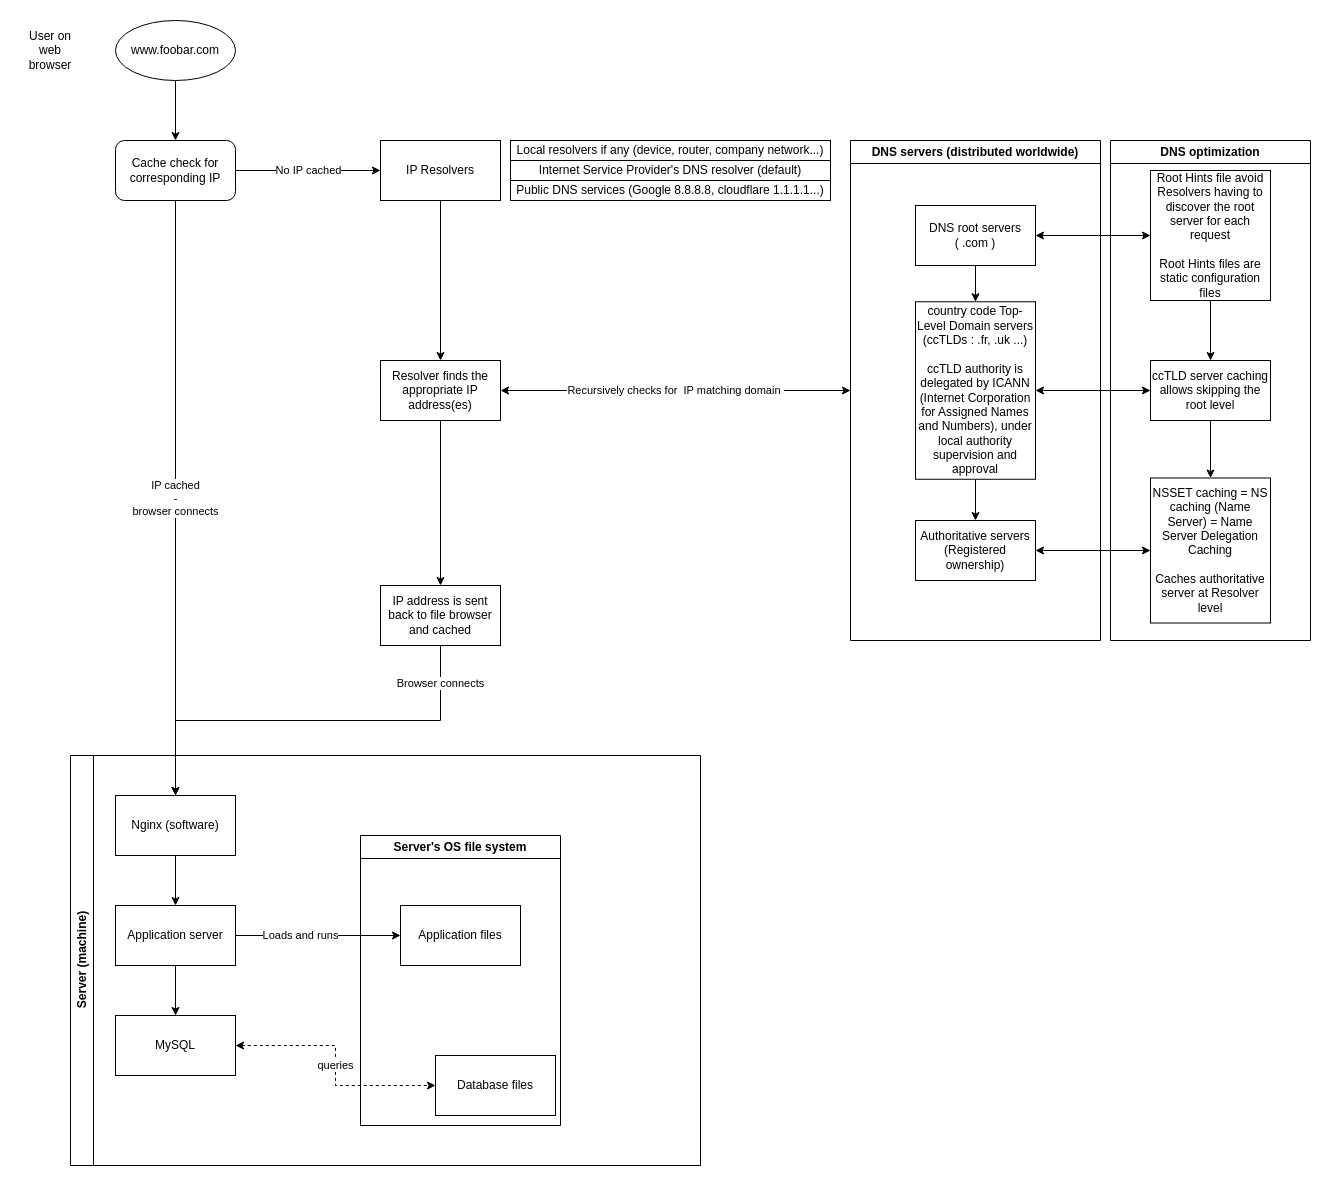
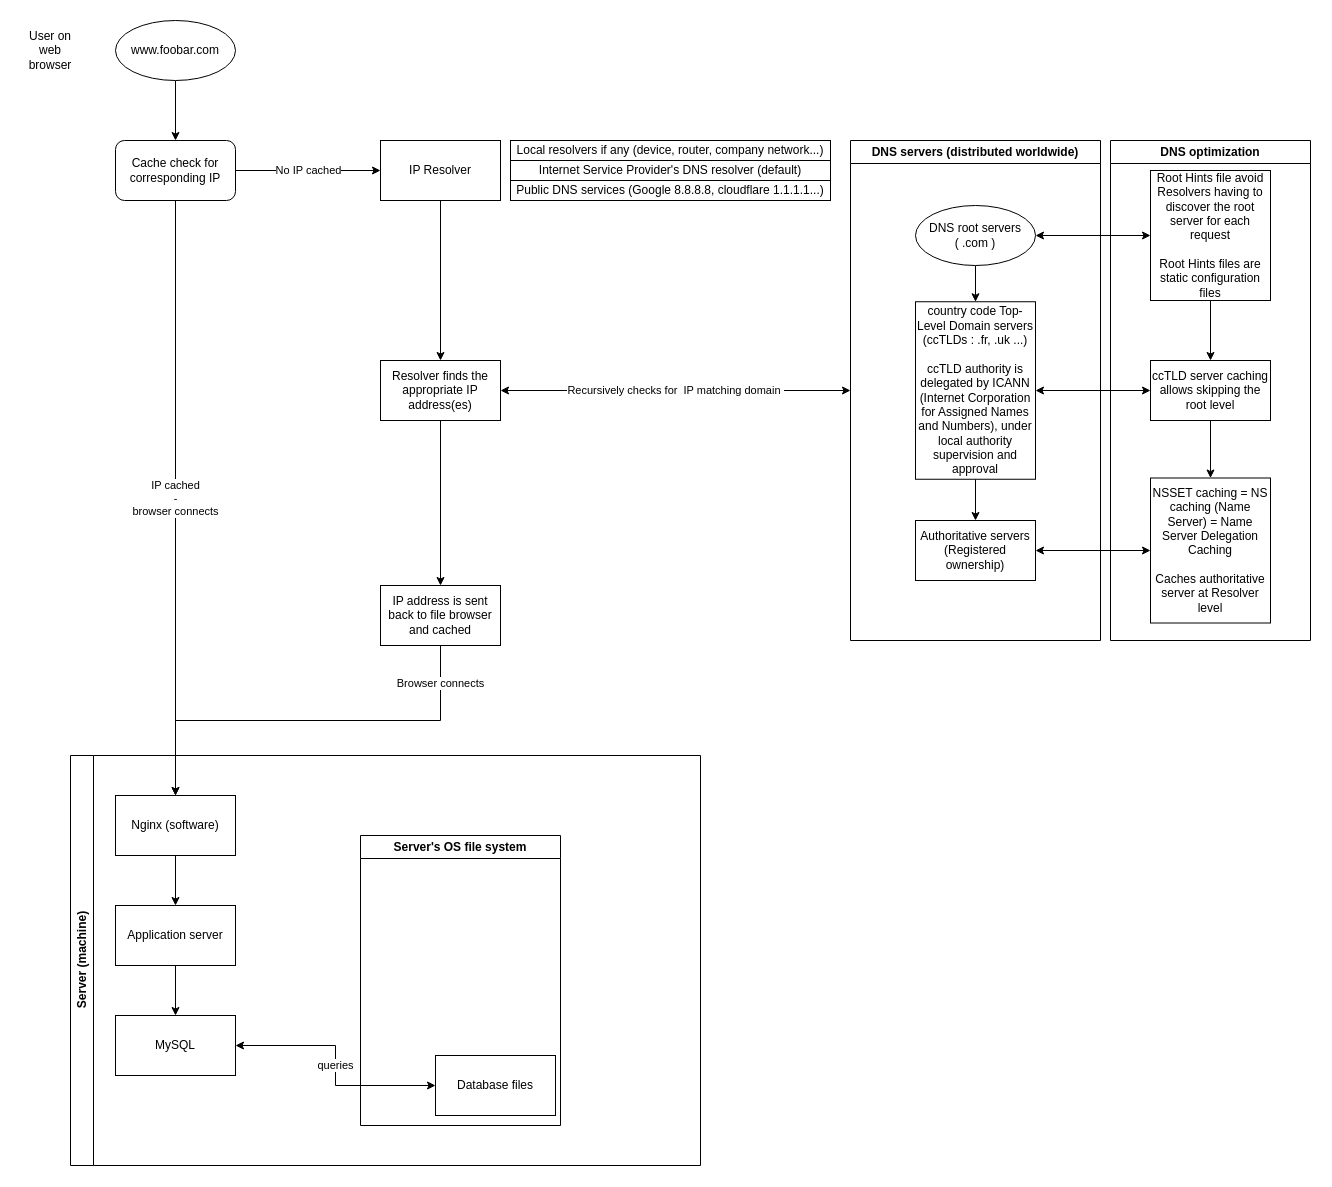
  <mxCell id="0" />
  <mxCell id="1" parent="0" />
  <mxCell id="2" style="edgeStyle=orthogonalEdgeStyle;rounded=0;orthogonalLoop=1;jettySize=auto;html=1;exitX=0.5;exitY=1;exitDx=0;exitDy=0;entryX=0.5;entryY=0;entryDx=0;entryDy=0;" parent="1" source="3" target="7" edge="1"><mxGeometry relative="1" as="geometry" /></mxCell>
  <mxCell id="3" value="www.foobar.com" style="ellipse;whiteSpace=wrap;html=1;" parent="1" vertex="1"><mxGeometry x="115" y="20" width="120" height="60" as="geometry" /></mxCell>
  <mxCell id="4" value="User on web browser" style="text;html=1;align=center;verticalAlign=middle;whiteSpace=wrap;rounded=0;" parent="1" vertex="1"><mxGeometry x="20" y="35" width="60" height="30" as="geometry" /></mxCell>
  <mxCell id="5" value="No IP cached" style="edgeStyle=orthogonalEdgeStyle;rounded=0;orthogonalLoop=1;jettySize=auto;html=1;exitX=1;exitY=0.5;exitDx=0;exitDy=0;entryX=0;entryY=0.5;entryDx=0;entryDy=0;" parent="1" source="7" target="9" edge="1"><mxGeometry relative="1" as="geometry" /></mxCell>
  <mxCell id="6" value="IP cached&lt;br&gt;-&lt;br&gt;browser connects" style="edgeStyle=orthogonalEdgeStyle;rounded=0;orthogonalLoop=1;jettySize=auto;html=1;exitX=0.5;exitY=1;exitDx=0;exitDy=0;entryX=0.5;entryY=0;entryDx=0;entryDy=0;" parent="1" source="7" target="17" edge="1"><mxGeometry relative="1" as="geometry" /></mxCell>
  <mxCell id="7" value="Cache check for corresponding IP" style="whiteSpace=wrap;html=1;rounded=1;" parent="1" vertex="1"><mxGeometry x="115" y="140" width="120" height="60" as="geometry" /></mxCell>
  <mxCell id="8" style="edgeStyle=orthogonalEdgeStyle;rounded=0;orthogonalLoop=1;jettySize=auto;html=1;exitX=0.5;exitY=1;exitDx=0;exitDy=0;entryX=0.5;entryY=0;entryDx=0;entryDy=0;" parent="1" source="9" target="12" edge="1"><mxGeometry relative="1" as="geometry" /></mxCell>
- <mxCell id="9" value="IP Resolvers" style="rounded=0;whiteSpace=wrap;html=1;" parent="1" vertex="1"><mxGeometry x="380" y="140" width="120" height="60" as="geometry" /></mxCell>
+ <mxCell id="9" value="IP Resolver" style="rounded=0;whiteSpace=wrap;html=1;" parent="1" vertex="1"><mxGeometry x="380" y="140" width="120" height="60" as="geometry" /></mxCell>
  <mxCell id="10" style="edgeStyle=orthogonalEdgeStyle;rounded=0;orthogonalLoop=1;jettySize=auto;html=1;exitX=0.5;exitY=1;exitDx=0;exitDy=0;entryX=0.5;entryY=0;entryDx=0;entryDy=0;" parent="1" source="12" target="14" edge="1"><mxGeometry relative="1" as="geometry" /></mxCell>
  <mxCell id="11" value="Recursively checks for&amp;nbsp; IP matching domain&amp;nbsp;" style="edgeStyle=orthogonalEdgeStyle;rounded=0;orthogonalLoop=1;jettySize=auto;html=1;exitX=1;exitY=0.5;exitDx=0;exitDy=0;entryX=0;entryY=0.5;entryDx=0;entryDy=0;startArrow=classic;startFill=1;" parent="1" source="12" target="29" edge="1"><mxGeometry relative="1" as="geometry" /></mxCell>
  <mxCell id="12" value="Resolver finds the appropriate IP address(es)" style="rounded=0;whiteSpace=wrap;html=1;" parent="1" vertex="1"><mxGeometry x="380" y="360" width="120" height="60" as="geometry" /></mxCell>
  <mxCell id="13" value="Browser connects" style="edgeStyle=orthogonalEdgeStyle;rounded=0;orthogonalLoop=1;jettySize=auto;html=1;exitX=0.5;exitY=1;exitDx=0;exitDy=0;entryX=0.5;entryY=0;entryDx=0;entryDy=0;" parent="1" source="14" target="17" edge="1"><mxGeometry x="-0.815" relative="1" as="geometry"><mxPoint as="offset" /></mxGeometry></mxCell>
  <mxCell id="14" value="IP address is sent back to file browser and cached" style="rounded=0;whiteSpace=wrap;html=1;" parent="1" vertex="1"><mxGeometry x="380" y="585" width="120" height="60" as="geometry" /></mxCell>
  <mxCell id="15" value="Server (machine)" style="swimlane;horizontal=0;whiteSpace=wrap;html=1;" parent="1" vertex="1"><mxGeometry x="70" y="755" width="630" height="410" as="geometry" /></mxCell>
  <mxCell id="16" style="edgeStyle=orthogonalEdgeStyle;rounded=0;orthogonalLoop=1;jettySize=auto;html=1;exitX=0.5;exitY=1;exitDx=0;exitDy=0;entryX=0.5;entryY=0;entryDx=0;entryDy=0;" parent="15" source="17" target="20" edge="1"><mxGeometry relative="1" as="geometry" /></mxCell>
  <mxCell id="17" value="Nginx (software)" style="rounded=0;whiteSpace=wrap;html=1;" parent="15" vertex="1"><mxGeometry x="45" y="40" width="120" height="60" as="geometry" /></mxCell>
- <mxCell id="18" value="Loads and runs" style="edgeStyle=orthogonalEdgeStyle;rounded=0;orthogonalLoop=1;jettySize=auto;html=1;exitX=1;exitY=0.5;exitDx=0;exitDy=0;entryX=0;entryY=0.5;entryDx=0;entryDy=0;" parent="15" source="20" target="22" edge="1"><mxGeometry x="-0.212" relative="1" as="geometry"><mxPoint as="offset" /></mxGeometry></mxCell>
  <mxCell id="19" style="edgeStyle=orthogonalEdgeStyle;rounded=0;orthogonalLoop=1;jettySize=auto;html=1;exitX=0.5;exitY=1;exitDx=0;exitDy=0;entryX=0.5;entryY=0;entryDx=0;entryDy=0;" parent="15" source="20" target="25" edge="1"><mxGeometry relative="1" as="geometry" /></mxCell>
  <mxCell id="20" value="Application server" style="rounded=0;whiteSpace=wrap;html=1;" parent="15" vertex="1"><mxGeometry x="45" y="150" width="120" height="60" as="geometry" /></mxCell>
  <mxCell id="21" value="Server's OS file system" style="swimlane;whiteSpace=wrap;html=1;" parent="15" vertex="1"><mxGeometry x="290" y="80" width="200" height="290" as="geometry" /></mxCell>
- <mxCell id="22" value="Application files" style="rounded=0;whiteSpace=wrap;html=1;" parent="21" vertex="1"><mxGeometry x="40" y="70" width="120" height="60" as="geometry" /></mxCell>
  <mxCell id="23" value="Database files" style="rounded=0;whiteSpace=wrap;html=1;" parent="21" vertex="1"><mxGeometry x="75" y="220" width="120" height="60" as="geometry" /></mxCell>
- <mxCell id="24" value="queries" style="edgeStyle=orthogonalEdgeStyle;rounded=0;orthogonalLoop=1;jettySize=auto;html=1;exitX=1;exitY=0.5;exitDx=0;exitDy=0;entryX=0;entryY=0.5;entryDx=0;entryDy=0;startArrow=classic;startFill=1;dashed=1;" parent="15" source="25" target="23" edge="1"><mxGeometry relative="1" as="geometry" /></mxCell>
+ <mxCell id="24" value="queries" style="edgeStyle=orthogonalEdgeStyle;rounded=0;orthogonalLoop=1;jettySize=auto;html=1;exitX=1;exitY=0.5;exitDx=0;exitDy=0;entryX=0;entryY=0.5;entryDx=0;entryDy=0;startArrow=classic;startFill=1;" parent="15" source="25" target="23" edge="1"><mxGeometry relative="1" as="geometry" /></mxCell>
  <mxCell id="25" value="MySQL" style="rounded=0;whiteSpace=wrap;html=1;" parent="15" vertex="1"><mxGeometry x="45" y="260" width="120" height="60" as="geometry" /></mxCell>
  <mxCell id="26" value="Local resolvers if any (device, router, company network...)" style="rounded=0;whiteSpace=wrap;html=1;" vertex="1" parent="1"><mxGeometry x="510" y="140" width="320" height="20" as="geometry" /></mxCell>
  <mxCell id="27" value="Internet Service Provider's DNS resolver (default)" style="rounded=0;whiteSpace=wrap;html=1;" vertex="1" parent="1"><mxGeometry x="510" y="160" width="320" height="20" as="geometry" /></mxCell>
  <mxCell id="28" value="Public DNS services (Google 8.8.8.8, cloudflare 1.1.1.1...)" style="rounded=0;whiteSpace=wrap;html=1;" vertex="1" parent="1"><mxGeometry x="510" y="180" width="320" height="20" as="geometry" /></mxCell>
  <mxCell id="29" value="DNS servers (distributed worldwide)" style="swimlane;whiteSpace=wrap;html=1;" vertex="1" parent="1"><mxGeometry x="850" y="140" width="250" height="500" as="geometry" /></mxCell>
  <mxCell id="30" style="edgeStyle=orthogonalEdgeStyle;rounded=0;orthogonalLoop=1;jettySize=auto;html=1;exitX=0.5;exitY=1;exitDx=0;exitDy=0;entryX=0.5;entryY=0;entryDx=0;entryDy=0;" edge="1" parent="29" source="31" target="33"><mxGeometry relative="1" as="geometry" /></mxCell>
- <mxCell id="31" value="DNS root servers &lt;br&gt;( .com )" style="rounded=0;whiteSpace=wrap;html=1;" parent="29" vertex="1"><mxGeometry x="65" y="65" width="120" height="60" as="geometry" /></mxCell>
+ <mxCell id="31" value="DNS root servers &lt;br&gt;( .com )" style="ellipse;whiteSpace=wrap;html=1;" parent="29" vertex="1"><mxGeometry x="65" y="65" width="120" height="60" as="geometry" /></mxCell>
  <mxCell id="32" style="edgeStyle=orthogonalEdgeStyle;rounded=0;orthogonalLoop=1;jettySize=auto;html=1;exitX=0.5;exitY=1;exitDx=0;exitDy=0;entryX=0.5;entryY=0;entryDx=0;entryDy=0;" edge="1" parent="29" source="33" target="34"><mxGeometry relative="1" as="geometry" /></mxCell>
  <mxCell id="33" value="country code Top-Level Domain servers (ccTLDs : .fr, .uk ...)&lt;br&gt;&lt;br&gt;ccTLD authority is delegated by ICANN (Internet Corporation for Assigned Names and Numbers), under local authority supervision and approval" style="rounded=0;whiteSpace=wrap;html=1;" vertex="1" parent="29"><mxGeometry x="65" y="161.25" width="120" height="177.5" as="geometry" /></mxCell>
  <mxCell id="34" value="&lt;div&gt;Authoritative servers&lt;br&gt;(Registered ownership)&lt;/div&gt;" style="rounded=0;whiteSpace=wrap;html=1;" vertex="1" parent="29"><mxGeometry x="65" y="380" width="120" height="60" as="geometry" /></mxCell>
  <mxCell id="35" value="DNS optimization" style="swimlane;whiteSpace=wrap;html=1;" vertex="1" parent="1"><mxGeometry x="1110" y="140" width="200" height="500" as="geometry" /></mxCell>
  <mxCell id="36" style="edgeStyle=orthogonalEdgeStyle;rounded=0;orthogonalLoop=1;jettySize=auto;html=1;exitX=0.5;exitY=1;exitDx=0;exitDy=0;entryX=0.5;entryY=0;entryDx=0;entryDy=0;" edge="1" parent="35" source="37" target="39"><mxGeometry relative="1" as="geometry" /></mxCell>
  <mxCell id="37" value="Root Hints file avoid Resolvers having to discover the root server for each request&lt;br&gt;&lt;br&gt;Root Hints files are static configuration files" style="rounded=0;whiteSpace=wrap;html=1;" vertex="1" parent="35"><mxGeometry x="40" y="30" width="120" height="130" as="geometry" /></mxCell>
  <mxCell id="38" style="edgeStyle=orthogonalEdgeStyle;rounded=0;orthogonalLoop=1;jettySize=auto;html=1;exitX=0.5;exitY=1;exitDx=0;exitDy=0;entryX=0.5;entryY=0;entryDx=0;entryDy=0;" edge="1" parent="35" source="39" target="40"><mxGeometry relative="1" as="geometry" /></mxCell>
  <mxCell id="39" value="ccTLD server caching allows skipping the root level" style="rounded=0;whiteSpace=wrap;html=1;" vertex="1" parent="35"><mxGeometry x="40" y="220" width="120" height="60" as="geometry" /></mxCell>
  <mxCell id="40" value="NSSET caching = NS caching (Name Server) = Name Server Delegation Caching&lt;br&gt;&lt;br&gt;Caches authoritative server at Resolver level" style="rounded=0;whiteSpace=wrap;html=1;" vertex="1" parent="35"><mxGeometry x="40" y="337.5" width="120" height="145" as="geometry" /></mxCell>
  <mxCell id="41" style="edgeStyle=orthogonalEdgeStyle;rounded=0;orthogonalLoop=1;jettySize=auto;html=1;exitX=1;exitY=0.5;exitDx=0;exitDy=0;entryX=0;entryY=0.5;entryDx=0;entryDy=0;startArrow=classic;startFill=1;" edge="1" parent="1" source="33" target="39"><mxGeometry relative="1" as="geometry" /></mxCell>
  <mxCell id="42" style="edgeStyle=orthogonalEdgeStyle;rounded=0;orthogonalLoop=1;jettySize=auto;html=1;exitX=1;exitY=0.5;exitDx=0;exitDy=0;entryX=0;entryY=0.5;entryDx=0;entryDy=0;startArrow=classic;startFill=1;" edge="1" parent="1" source="31" target="37"><mxGeometry relative="1" as="geometry" /></mxCell>
  <mxCell id="43" style="edgeStyle=orthogonalEdgeStyle;rounded=0;orthogonalLoop=1;jettySize=auto;html=1;exitX=1;exitY=0.5;exitDx=0;exitDy=0;entryX=0;entryY=0.5;entryDx=0;entryDy=0;startArrow=classic;startFill=1;" edge="1" parent="1" source="34" target="40"><mxGeometry relative="1" as="geometry" /></mxCell>
